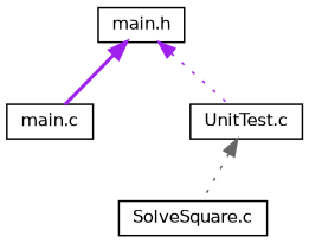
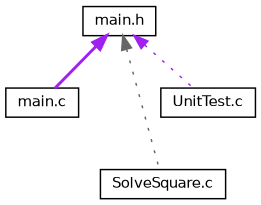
  digraph {
    node [color=black fillcolor=white fontname=Helvetica fontsize=10 shape=record style=filled]
    edge [color=purple dir=back fontname=Helvetica fontsize=10 labelfontname=Helvetica labelfontsize=10 style=dotted]
    n1 [height=0.2 label="main.h" width=0.4]
    n2 [height=0.2 label="main.c" width=0.4]
    n3 [height=0.2 label="SolveSquare.c" width=0.4]
    n4 [height=0.2 label="UnitTest.c" width=0.4]
    n1 -> n2 [style=bold]
-   n4 -> n3 [color=gray40]
+   n1 -> n3 [color=gray40]
    n1 -> n4
  }
